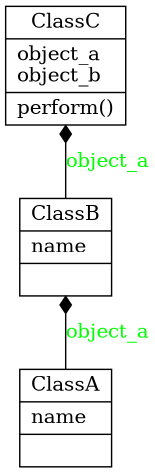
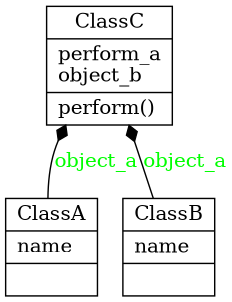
  digraph {
    rankdir=BT
    node [color=black fontcolor=black shape=record style=solid]
    edge [arrowhead=diamond arrowtail=none fontcolor=green style=solid]
    n1 [label="{ClassA|name\l|}"]
-   n2 [label="{ClassC|object_a\lobject_b\l|perform()\l}"]
+   n2 [label="{ClassC|perform_a\lobject_b\l|perform()\l}"]
    n3 [label="{ClassB|name\l|}"]
-   n1 -> n3 [label=object_a]
+   n1 -> n2 [label=object_a]
    n3 -> n2 [label=object_a]
  }
